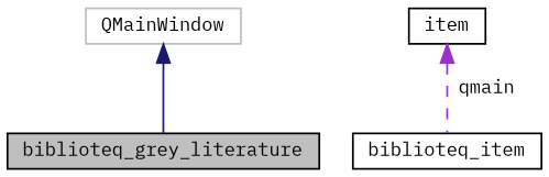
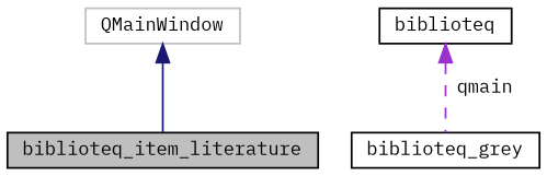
  digraph {
    fontname="IBM Plex Mono"
    node [color=black fillcolor=white fontname="IBM Plex Mono" fontsize=10 shape=record style=filled]
    edge [dir=back fontname="IBM Plex Mono" fontsize=10 labelfontname=Helvetica labelfontsize=10]
-   n1 [fillcolor=grey75 fontcolor=black height=0.2 label=biblioteq_grey_literature width=0.4]
+   n1 [fillcolor=grey75 fontcolor=black height=0.2 label=biblioteq_item_literature width=0.4]
    n2 [color=grey75 height=0.2 label=QMainWindow width=0.4]
-   n3 [height=0.2 label=item width=0.4]
-   n4 [height=0.2 label=biblioteq_item width=0.4]
+   n3 [height=0.2 label=biblioteq width=0.4]
+   n4 [height=0.2 label=biblioteq_grey width=0.4]
    n2 -> n1 [color=midnightblue style=solid]
    n3 -> n4 [color=darkorchid3 label=" qmain" style=dashed]
  }
